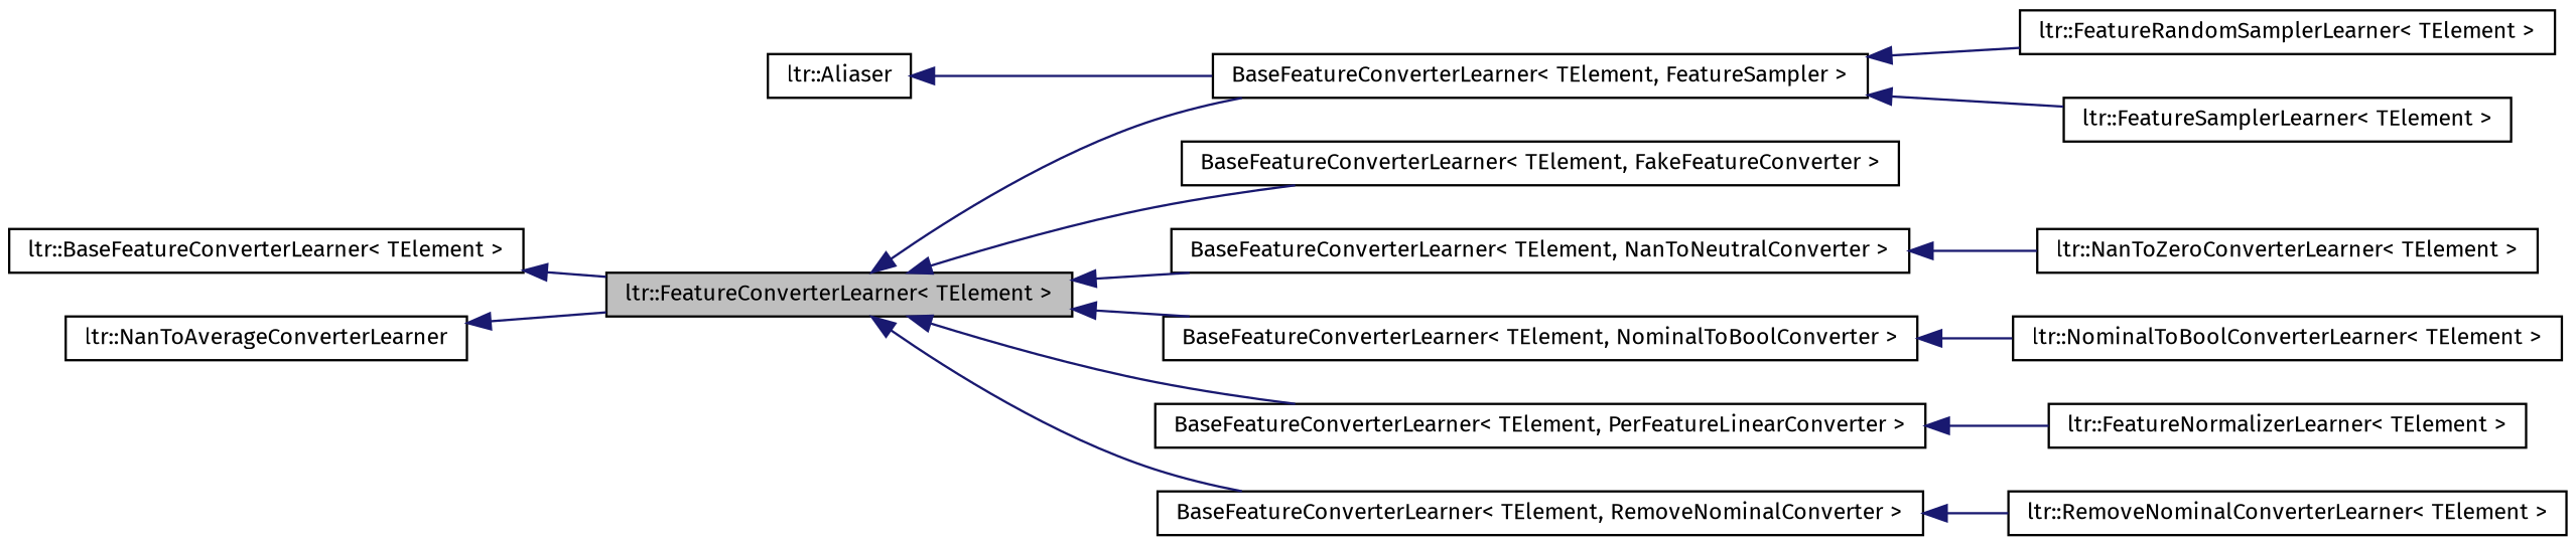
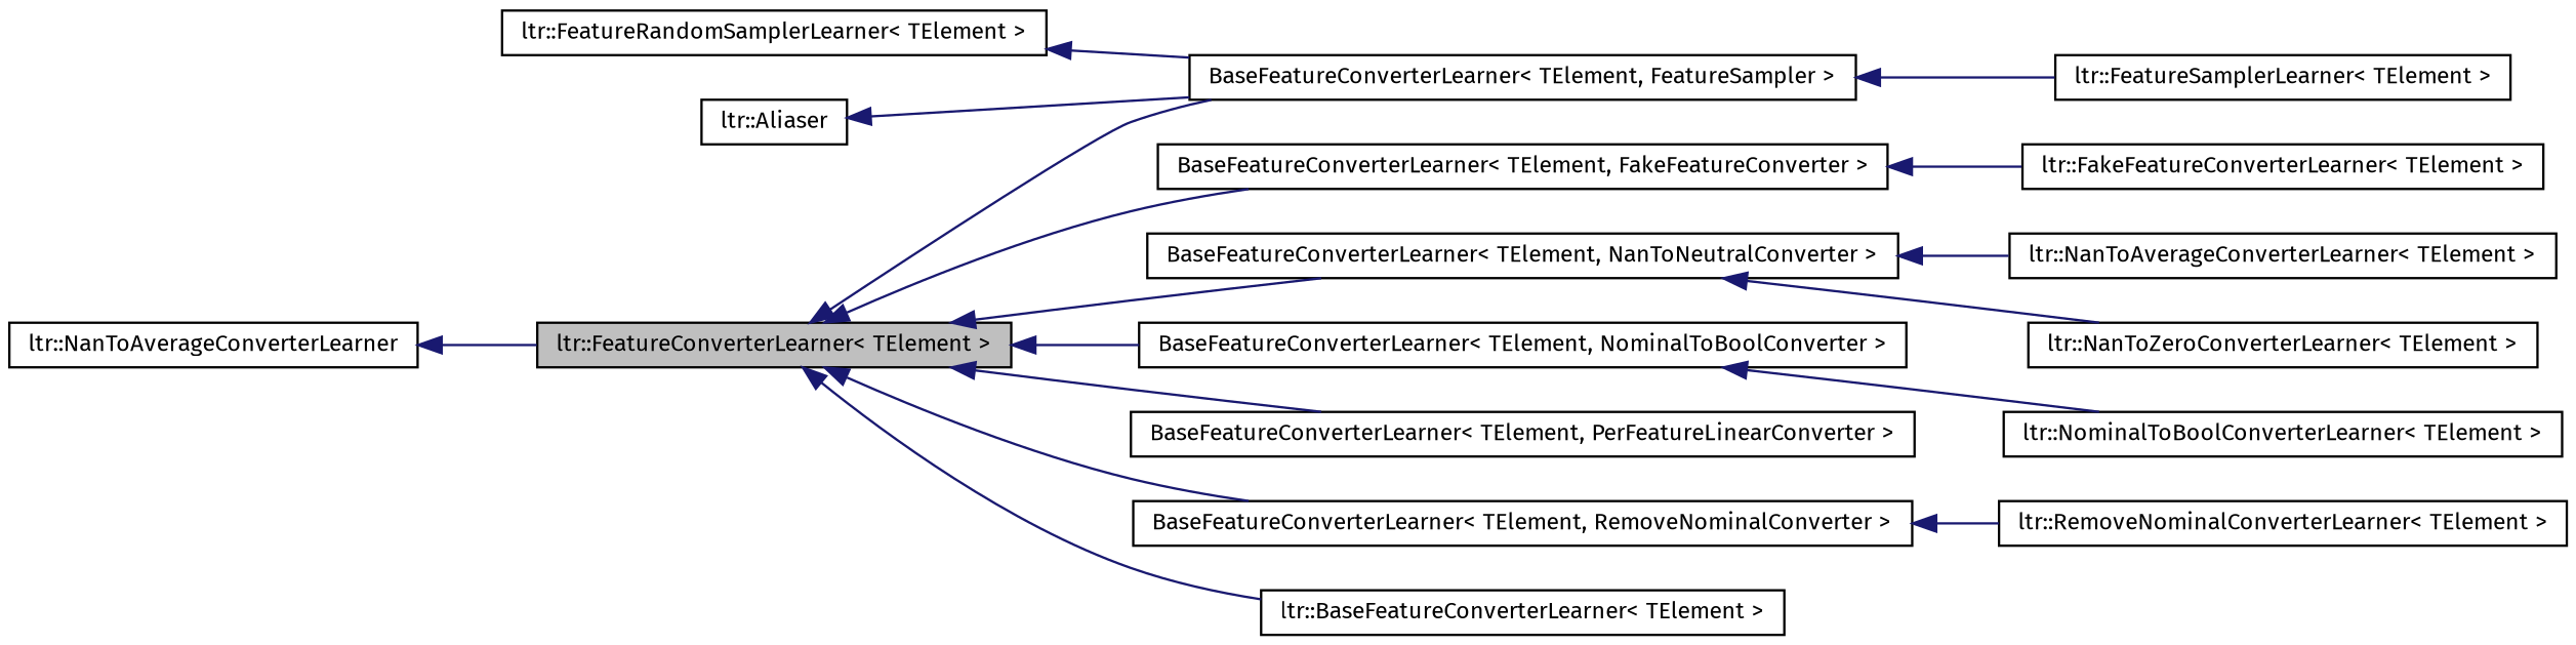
  digraph {
    fontname="Fira Sans"
    rankdir=LR
    node [color=black fillcolor=white fontname="Fira Sans" fontsize=10 shape=record style=filled]
    edge [color=midnightblue dir=back fontname="Fira Sans" fontsize=10 labelfontname=Helvetica labelfontsize=10 style=solid]
    n1 [fillcolor=grey75 fontcolor=black height=0.2 label="ltr::FeatureConverterLearner\< TElement \>" width=0.4]
    n2 [height=0.2 label="BaseFeatureConverterLearner\< TElement, FakeFeatureConverter \>" width=0.4]
    n3 [height=0.2 label="BaseFeatureConverterLearner\< TElement, FeatureSampler \>" width=0.4]
    n4 [height=0.2 label="BaseFeatureConverterLearner\< TElement, NanToNeutralConverter \>" width=0.4]
    n5 [height=0.2 label="BaseFeatureConverterLearner\< TElement, NominalToBoolConverter \>" width=0.4]
    n6 [height=0.2 label="BaseFeatureConverterLearner\< TElement, PerFeatureLinearConverter \>" width=0.4]
    n7 [height=0.2 label="BaseFeatureConverterLearner\< TElement, RemoveNominalConverter \>" width=0.4]
    n8 [height=0.2 label="ltr::BaseFeatureConverterLearner\< TElement \>" width=0.4]
+   n9 [height=0.2 label="ltr::FakeFeatureConverterLearner\< TElement \>" width=0.4]
    n10 [height=0.2 label="ltr::FeatureRandomSamplerLearner\< TElement \>" width=0.4]
    n11 [height=0.2 label="ltr::FeatureSamplerLearner\< TElement \>" width=0.4]
+   n12 [height=0.2 label="ltr::NanToAverageConverterLearner\< TElement \>" width=0.4]
    n13 [height=0.2 label="ltr::NanToZeroConverterLearner\< TElement \>" width=0.4]
    n14 [height=0.2 label="ltr::NominalToBoolConverterLearner\< TElement \>" width=0.4]
-   n15 [height=0.2 label="ltr::FeatureNormalizerLearner\< TElement \>" width=0.4]
    n16 [height=0.2 label="ltr::RemoveNominalConverterLearner\< TElement \>" width=0.4]
    n17 [height=0.2 label="ltr::NanToAverageConverterLearner" width=0.4]
    n18 [height=0.2 label="ltr::Aliaser" width=0.4]
    n1 -> n2
    n1 -> n3
    n1 -> n4
    n1 -> n5
    n1 -> n6
    n1 -> n7
-   n8 -> n1
-   n3 -> n10
+   n1 -> n8
+   n2 -> n9
+   n10 -> n3
    n3 -> n11
+   n4 -> n12
    n4 -> n13
    n5 -> n14
-   n6 -> n15
    n7 -> n16
    n17 -> n1
    n18 -> n3
  }
